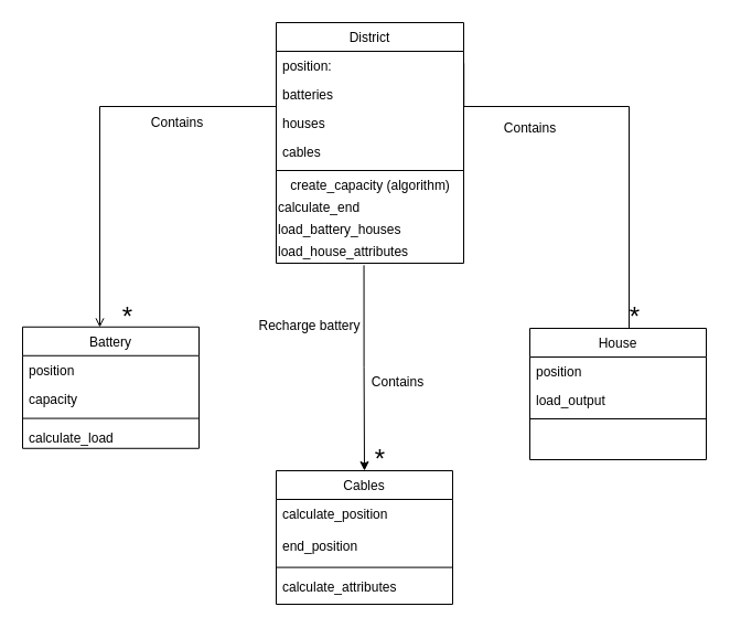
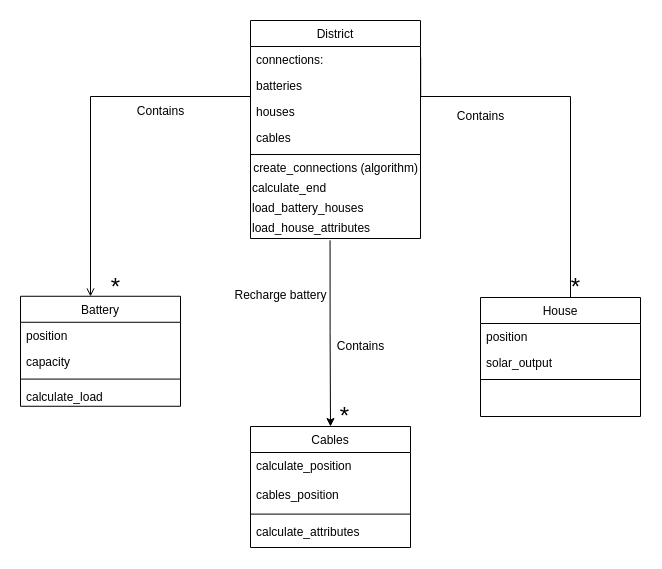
  <mxCell id="0" />
  <mxCell id="1" parent="0" />
  <mxCell id="2" style="edgeStyle=orthogonalEdgeStyle;rounded=0;orthogonalLoop=1;jettySize=auto;html=1;endArrow=open;endFill=0;" edge="1" parent="1" source="21"><mxGeometry relative="1" as="geometry"><mxPoint x="90" y="296" as="targetPoint" /><Array as="points"><mxPoint x="90" y="96" /></Array></mxGeometry></mxCell>
  <mxCell id="3" style="edgeStyle=orthogonalEdgeStyle;rounded=0;orthogonalLoop=1;jettySize=auto;html=1;exitX=1.001;exitY=0.169;exitDx=0;exitDy=0;exitPerimeter=0;endArrow=none;endFill=0;" edge="1" parent="1" source="21" target="36"><mxGeometry relative="1" as="geometry"><Array as="points"><mxPoint x="420" y="96" /><mxPoint x="570" y="96" /></Array></mxGeometry></mxCell>
  <mxCell id="4" value="&lt;font style=&quot;font-size: 24px&quot;&gt;*&lt;/font&gt;" style="text;html=1;resizable=0;autosize=1;align=center;verticalAlign=middle;points=[];fillColor=none;strokeColor=none;rounded=0;" vertex="1" parent="1"><mxGeometry x="560" y="277" width="30" height="20" as="geometry" /></mxCell>
  <mxCell id="5" value="" style="group" vertex="1" connectable="0" parent="1"><mxGeometry x="20" y="277" width="160" height="169" as="geometry" /></mxCell>
  <mxCell id="6" value="" style="group" vertex="1" connectable="0" parent="5"><mxGeometry y="18.778" width="160" height="150.222" as="geometry" /></mxCell>
  <mxCell id="7" value="" style="group" vertex="1" connectable="0" parent="6"><mxGeometry width="160" height="150.222" as="geometry" /></mxCell>
  <mxCell id="8" value="Battery" style="swimlane;fontStyle=0;align=center;verticalAlign=top;childLayout=stackLayout;horizontal=1;startSize=26;horizontalStack=0;resizeParent=1;resizeLast=0;collapsible=1;marginBottom=0;rounded=0;shadow=0;strokeWidth=1;" parent="7" vertex="1"><mxGeometry width="160" height="110.0" as="geometry"><mxRectangle x="230" y="140" width="160" height="26" as="alternateBounds" /></mxGeometry></mxCell>
  <mxCell id="9" value="position" style="text;align=left;verticalAlign=top;spacingLeft=4;spacingRight=4;overflow=hidden;rotatable=0;points=[[0,0.5],[1,0.5]];portConstraint=eastwest;" parent="8" vertex="1"><mxGeometry y="26" width="160" height="26.373" as="geometry" /></mxCell>
  <mxCell id="10" value="capacity" style="text;align=left;verticalAlign=top;spacingLeft=4;spacingRight=4;overflow=hidden;rotatable=0;points=[[0,0.5],[1,0.5]];portConstraint=eastwest;rounded=0;shadow=0;html=0;" parent="8" vertex="1"><mxGeometry y="52.373" width="160" height="26.373" as="geometry" /></mxCell>
  <mxCell id="11" value="" style="line;html=1;strokeWidth=1;align=left;verticalAlign=middle;spacingTop=-1;spacingLeft=3;spacingRight=3;rotatable=0;labelPosition=right;points=[];portConstraint=eastwest;" parent="8" vertex="1"><mxGeometry y="78.745" width="160" height="8.115" as="geometry" /></mxCell>
  <mxCell id="12" value="calculate_load" style="text;align=left;verticalAlign=top;spacingLeft=4;spacingRight=4;overflow=hidden;rotatable=0;points=[[0,0.5],[1,0.5]];portConstraint=eastwest;" parent="8" vertex="1"><mxGeometry y="86.86" width="160" height="23.14" as="geometry" /></mxCell>
  <mxCell id="13" value="&lt;font style=&quot;font-size: 24px&quot;&gt;*&lt;/font&gt;" style="text;html=1;resizable=0;autosize=1;align=center;verticalAlign=middle;points=[];fillColor=none;strokeColor=none;rounded=0;" vertex="1" parent="5"><mxGeometry x="80" width="30" height="20" as="geometry" /></mxCell>
  <mxCell id="14" style="edgeStyle=orthogonalEdgeStyle;rounded=0;orthogonalLoop=1;jettySize=auto;html=1;exitX=0.468;exitY=1.091;exitDx=0;exitDy=0;exitPerimeter=0;" edge="1" parent="1" source="30" target="31"><mxGeometry relative="1" as="geometry"><mxPoint x="330" y="236" as="sourcePoint" /><Array as="points" /></mxGeometry></mxCell>
  <mxCell id="15" value="" style="group" vertex="1" connectable="0" parent="1"><mxGeometry x="329" y="406" width="30" height="20" as="geometry" /></mxCell>
  <mxCell id="16" value="&lt;font style=&quot;font-size: 24px&quot;&gt;*&lt;/font&gt;" style="text;html=1;resizable=0;autosize=1;align=center;verticalAlign=middle;points=[];fillColor=none;strokeColor=none;rounded=0;" vertex="1" parent="15"><mxGeometry width="30" height="20" as="geometry" /></mxCell>
  <mxCell id="17" value="Recharge battery" style="text;html=1;resizable=0;autosize=1;align=center;verticalAlign=middle;points=[];fillColor=none;strokeColor=none;rounded=0;" vertex="1" parent="1"><mxGeometry x="225" y="285" width="110" height="20" as="geometry" /></mxCell>
  <mxCell id="18" value="&lt;font style=&quot;font-size: 12px&quot;&gt;Contains&lt;/font&gt;" style="text;html=1;resizable=0;autosize=1;align=center;verticalAlign=middle;points=[];fillColor=none;strokeColor=none;rounded=0;" vertex="1" parent="1"><mxGeometry x="450" y="106" width="60" height="20" as="geometry" /></mxCell>
  <mxCell id="19" value="&lt;font style=&quot;font-size: 12px&quot;&gt;Contains&lt;/font&gt;" style="text;html=1;resizable=0;autosize=1;align=center;verticalAlign=middle;points=[];fillColor=none;strokeColor=none;rounded=0;" vertex="1" parent="1"><mxGeometry x="330" y="336" width="60" height="20" as="geometry" /></mxCell>
  <mxCell id="20" value="&lt;font style=&quot;font-size: 12px&quot;&gt;Contains&lt;/font&gt;" style="text;html=1;resizable=0;autosize=1;align=center;verticalAlign=middle;points=[];fillColor=none;strokeColor=none;rounded=0;" vertex="1" parent="1"><mxGeometry x="130" y="101" width="60" height="20" as="geometry" /></mxCell>
  <mxCell id="21" value="District" style="swimlane;fontStyle=0;align=center;verticalAlign=top;childLayout=stackLayout;horizontal=1;startSize=26;horizontalStack=0;resizeParent=1;resizeLast=0;collapsible=1;marginBottom=0;rounded=0;shadow=0;strokeWidth=1;" parent="1" vertex="1"><mxGeometry x="250" y="20" width="170" height="218" as="geometry"><mxRectangle x="340" y="380" width="170" height="26" as="alternateBounds" /></mxGeometry></mxCell>
- <mxCell id="22" value="position: " style="text;align=left;verticalAlign=top;spacingLeft=4;spacingRight=4;overflow=hidden;rotatable=0;points=[[0,0.5],[1,0.5]];portConstraint=eastwest;" parent="21" vertex="1"><mxGeometry y="26" width="170" height="26" as="geometry" /></mxCell>
+ <mxCell id="22" value="connections: " style="text;align=left;verticalAlign=top;spacingLeft=4;spacingRight=4;overflow=hidden;rotatable=0;points=[[0,0.5],[1,0.5]];portConstraint=eastwest;" parent="21" vertex="1"><mxGeometry y="26" width="170" height="26" as="geometry" /></mxCell>
  <mxCell id="23" value="batteries" style="text;align=left;verticalAlign=top;spacingLeft=4;spacingRight=4;overflow=hidden;rotatable=0;points=[[0,0.5],[1,0.5]];portConstraint=eastwest;" vertex="1" parent="21"><mxGeometry y="52" width="170" height="26" as="geometry" /></mxCell>
  <mxCell id="24" value="houses" style="text;align=left;verticalAlign=top;spacingLeft=4;spacingRight=4;overflow=hidden;rotatable=0;points=[[0,0.5],[1,0.5]];portConstraint=eastwest;" vertex="1" parent="21"><mxGeometry y="78" width="170" height="26" as="geometry" /></mxCell>
  <mxCell id="25" value="cables" style="text;align=left;verticalAlign=top;spacingLeft=4;spacingRight=4;overflow=hidden;rotatable=0;points=[[0,0.5],[1,0.5]];portConstraint=eastwest;" vertex="1" parent="21"><mxGeometry y="104" width="170" height="26" as="geometry" /></mxCell>
  <mxCell id="26" value="" style="line;html=1;strokeWidth=1;align=left;verticalAlign=middle;spacingTop=-1;spacingLeft=3;spacingRight=3;rotatable=0;labelPosition=right;points=[];portConstraint=eastwest;" parent="21" vertex="1"><mxGeometry y="130" width="170" height="8" as="geometry" /></mxCell>
- <mxCell id="27" value="&lt;span style=&quot;text-align: left&quot;&gt;create_capacity (algorithm)&lt;/span&gt;" style="text;html=1;align=center;verticalAlign=middle;resizable=0;points=[];autosize=1;" vertex="1" parent="21"><mxGeometry y="138" width="170" height="20" as="geometry" /></mxCell>
+ <mxCell id="27" value="&lt;span style=&quot;text-align: left&quot;&gt;create_connections (algorithm)&lt;/span&gt;" style="text;html=1;align=center;verticalAlign=middle;resizable=0;points=[];autosize=1;" vertex="1" parent="21"><mxGeometry y="138" width="170" height="20" as="geometry" /></mxCell>
  <mxCell id="28" value="calculate_end" style="text;html=1;resizable=0;autosize=1;align=left;verticalAlign=middle;points=[];fillColor=none;strokeColor=none;rounded=0;" vertex="1" parent="21"><mxGeometry y="158" width="170" height="20" as="geometry" /></mxCell>
  <mxCell id="29" value="load_battery_houses" style="text;html=1;resizable=0;autosize=1;align=left;verticalAlign=middle;points=[];fillColor=none;strokeColor=none;rounded=0;" vertex="1" parent="21"><mxGeometry y="178" width="170" height="20" as="geometry" /></mxCell>
  <mxCell id="30" value="load_house_attributes" style="text;html=1;resizable=0;autosize=1;align=left;verticalAlign=middle;points=[];fillColor=none;strokeColor=none;rounded=0;" vertex="1" parent="21"><mxGeometry y="198" width="170" height="20" as="geometry" /></mxCell>
  <mxCell id="31" value="Cables" style="swimlane;fontStyle=0;align=center;verticalAlign=top;childLayout=stackLayout;horizontal=1;startSize=26;horizontalStack=0;resizeParent=1;resizeLast=0;collapsible=1;marginBottom=0;rounded=0;shadow=0;strokeWidth=1;" parent="1" vertex="1"><mxGeometry x="250" y="426" width="160" height="121.0" as="geometry"><mxRectangle x="130" y="380" width="160" height="26" as="alternateBounds" /></mxGeometry></mxCell>
  <mxCell id="32" value="calculate_position" style="text;align=left;verticalAlign=top;spacingLeft=4;spacingRight=4;overflow=hidden;rotatable=0;points=[[0,0.5],[1,0.5]];portConstraint=eastwest;" parent="31" vertex="1"><mxGeometry y="26" width="160" height="28.6" as="geometry" /></mxCell>
- <mxCell id="33" value="end_position" style="text;align=left;verticalAlign=top;spacingLeft=4;spacingRight=4;overflow=hidden;rotatable=0;points=[[0,0.5],[1,0.5]];portConstraint=eastwest;rounded=0;shadow=0;html=0;" parent="31" vertex="1"><mxGeometry y="54.6" width="160" height="28.6" as="geometry" /></mxCell>
+ <mxCell id="33" value="cables_position" style="text;align=left;verticalAlign=top;spacingLeft=4;spacingRight=4;overflow=hidden;rotatable=0;points=[[0,0.5],[1,0.5]];portConstraint=eastwest;rounded=0;shadow=0;html=0;" parent="31" vertex="1"><mxGeometry y="54.6" width="160" height="28.6" as="geometry" /></mxCell>
  <mxCell id="34" value="" style="line;html=1;strokeWidth=1;align=left;verticalAlign=middle;spacingTop=-1;spacingLeft=3;spacingRight=3;rotatable=0;labelPosition=right;points=[];portConstraint=eastwest;" parent="31" vertex="1"><mxGeometry y="83.2" width="160" height="8.8" as="geometry" /></mxCell>
  <mxCell id="35" value="calculate_attributes" style="text;align=left;verticalAlign=top;spacingLeft=4;spacingRight=4;overflow=hidden;rotatable=0;points=[[0,0.5],[1,0.5]];portConstraint=eastwest;" vertex="1" parent="31"><mxGeometry y="92" width="160" height="28.6" as="geometry" /></mxCell>
  <mxCell id="36" value="House" style="swimlane;fontStyle=0;align=center;verticalAlign=top;childLayout=stackLayout;horizontal=1;startSize=26;horizontalStack=0;resizeParent=1;resizeLast=0;collapsible=1;marginBottom=0;rounded=0;shadow=0;strokeWidth=1;" parent="1" vertex="1"><mxGeometry x="480" y="297" width="160" height="119" as="geometry"><mxRectangle width="160" height="26" as="alternateBounds" /></mxGeometry></mxCell>
  <mxCell id="37" value="position" style="text;align=left;verticalAlign=top;spacingLeft=4;spacingRight=4;overflow=hidden;rotatable=0;points=[[0,0.5],[1,0.5]];portConstraint=eastwest;" parent="36" vertex="1"><mxGeometry y="26" width="160" height="26" as="geometry" /></mxCell>
- <mxCell id="38" value="load_output" style="text;align=left;verticalAlign=top;spacingLeft=4;spacingRight=4;overflow=hidden;rotatable=0;points=[[0,0.5],[1,0.5]];portConstraint=eastwest;rounded=0;shadow=0;html=0;" parent="36" vertex="1"><mxGeometry y="52" width="160" height="26" as="geometry" /></mxCell>
+ <mxCell id="38" value="solar_output" style="text;align=left;verticalAlign=top;spacingLeft=4;spacingRight=4;overflow=hidden;rotatable=0;points=[[0,0.5],[1,0.5]];portConstraint=eastwest;rounded=0;shadow=0;html=0;" parent="36" vertex="1"><mxGeometry y="52" width="160" height="26" as="geometry" /></mxCell>
  <mxCell id="39" value="" style="line;html=1;strokeWidth=1;align=left;verticalAlign=middle;spacingTop=-1;spacingLeft=3;spacingRight=3;rotatable=0;labelPosition=right;points=[];portConstraint=eastwest;" parent="36" vertex="1"><mxGeometry y="78" width="160" height="8" as="geometry" /></mxCell>
